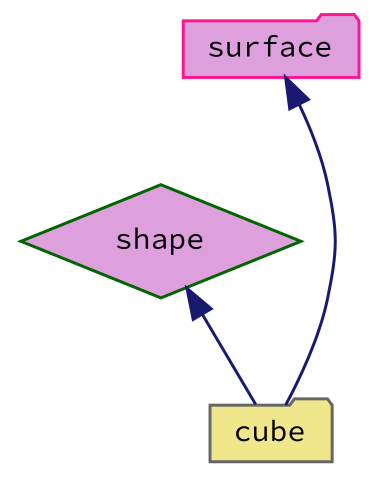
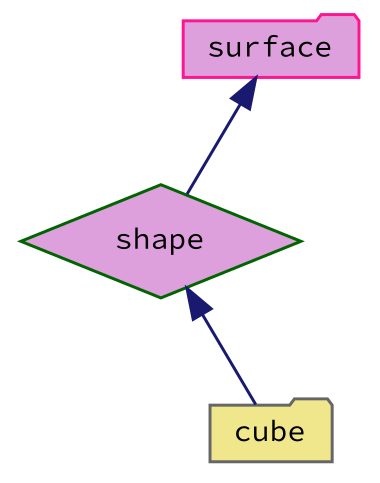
  digraph {
    fontname="Source Code Pro"
    node [fillcolor=plum fontname="Source Code Pro" fontsize=10 shape=folder style=filled]
    edge [color=midnightblue dir=back fontname="Source Code Pro" fontsize=10 labelfontname=Helvetica labelfontsize=10 style=solid]
    n1 [color=darkgreen fontcolor=black height=0.2 label=shape shape=diamond width=0.4]
    n2 [color=gray40 fillcolor=khaki height=0.2 label=cube width=0.4]
    n3 [color=deeppink height=0.2 label=surface width=0.4]
    n1 -> n2
-   n3 -> n2
+   n3 -> n1
  }
